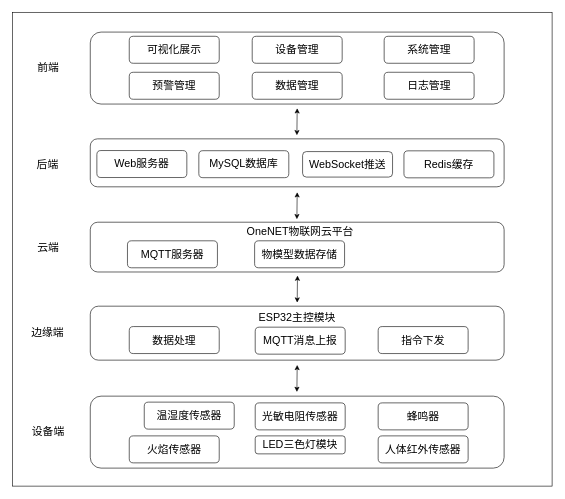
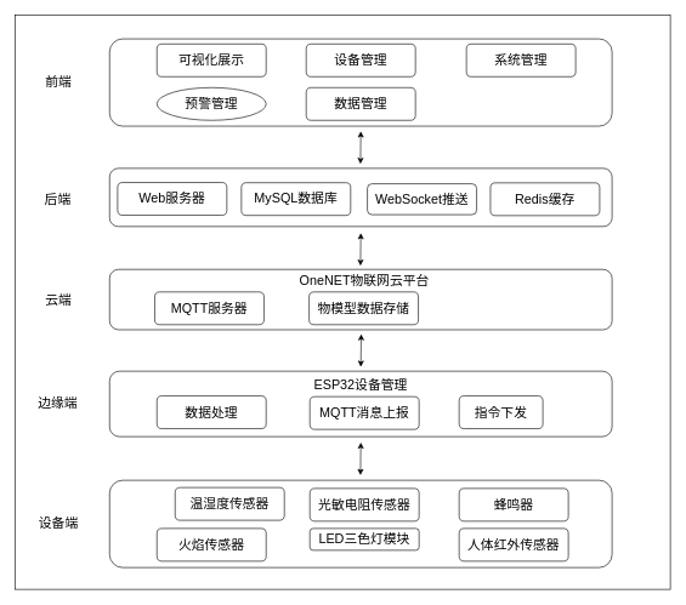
  <mxCell id="0" />
  <mxCell id="1" parent="0" />
  <mxCell id="2" value="" style="rounded=0;whiteSpace=wrap;html=1;" parent="1" vertex="1"><mxGeometry x="20" y="20" width="900" height="790" as="geometry" /></mxCell>
  <mxCell id="3" value="" style="rounded=1;whiteSpace=wrap;html=1;" parent="1" vertex="1"><mxGeometry x="150" y="660" width="690" height="120" as="geometry" /></mxCell>
  <mxCell id="4" value="" style="rounded=1;whiteSpace=wrap;html=1;" parent="1" vertex="1"><mxGeometry x="150" y="510" width="690" height="90" as="geometry" /></mxCell>
  <mxCell id="5" value="" style="rounded=1;whiteSpace=wrap;html=1;" parent="1" vertex="1"><mxGeometry x="150" y="370" width="690" height="83" as="geometry" /></mxCell>
  <mxCell id="6" value="" style="rounded=1;whiteSpace=wrap;html=1;" parent="1" vertex="1"><mxGeometry x="150" y="231" width="690" height="80" as="geometry" /></mxCell>
  <mxCell id="7" value="" style="rounded=1;whiteSpace=wrap;html=1;" parent="1" vertex="1"><mxGeometry x="150" y="53" width="690" height="120" as="geometry" /></mxCell>
  <mxCell id="8" value="&lt;font style=&quot;font-size: 18px;&quot;&gt;设备端&lt;/font&gt;" style="text;html=1;align=center;verticalAlign=middle;whiteSpace=wrap;rounded=0;" parent="1" vertex="1"><mxGeometry x="50" y="705" width="60" height="30" as="geometry" /></mxCell>
  <mxCell id="9" value="&lt;font style=&quot;font-size: 18px;&quot;&gt;边缘端&lt;/font&gt;" style="text;html=1;align=center;verticalAlign=middle;whiteSpace=wrap;rounded=0;" parent="1" vertex="1"><mxGeometry x="49" y="540" width="60" height="30" as="geometry" /></mxCell>
  <mxCell id="10" value="&lt;font style=&quot;font-size: 18px;&quot;&gt;云端&lt;/font&gt;" style="text;html=1;align=center;verticalAlign=middle;whiteSpace=wrap;rounded=0;" parent="1" vertex="1"><mxGeometry x="50" y="396.5" width="60" height="30" as="geometry" /></mxCell>
  <mxCell id="11" value="&lt;font style=&quot;font-size: 18px;&quot;&gt;后端&lt;/font&gt;" style="text;html=1;align=center;verticalAlign=middle;whiteSpace=wrap;rounded=0;" parent="1" vertex="1"><mxGeometry x="49" y="258.5" width="60" height="30" as="geometry" /></mxCell>
  <mxCell id="12" value="&lt;font style=&quot;font-size: 18px;&quot;&gt;前端&lt;/font&gt;" style="text;html=1;align=center;verticalAlign=middle;whiteSpace=wrap;rounded=0;" parent="1" vertex="1"><mxGeometry x="50" y="98" width="60" height="30" as="geometry" /></mxCell>
  <mxCell id="13" value="&lt;font style=&quot;font-size: 18px;&quot; face=&quot;Helvetica&quot;&gt;火焰传感器&lt;/font&gt;" style="rounded=1;whiteSpace=wrap;html=1;" parent="1" vertex="1"><mxGeometry x="215" y="726.25" width="150" height="45" as="geometry" /></mxCell>
  <mxCell id="14" value="&lt;font style=&quot;&quot;&gt;&lt;font style=&quot;font-size: 18px;&quot;&gt;温湿度传感器&lt;/font&gt;&lt;/font&gt;" style="rounded=1;whiteSpace=wrap;html=1;" parent="1" vertex="1"><mxGeometry x="240" y="670" width="150" height="45" as="geometry" /></mxCell>
  <mxCell id="15" value="&lt;font style=&quot;font-size: 18px;&quot; face=&quot;Helvetica&quot;&gt;光敏电阻传感器&lt;/font&gt;" style="rounded=1;whiteSpace=wrap;html=1;" parent="1" vertex="1"><mxGeometry x="425" y="671.25" width="150" height="45" as="geometry" /></mxCell>
  <mxCell id="16" value="&lt;font style=&quot;font-size: 18px;&quot; face=&quot;Helvetica&quot;&gt;蜂鸣器&lt;/font&gt;" style="rounded=1;whiteSpace=wrap;html=1;" parent="1" vertex="1"><mxGeometry x="630" y="671.25" width="150" height="45" as="geometry" /></mxCell>
  <mxCell id="17" value="&lt;font style=&quot;font-size: 18px;&quot; face=&quot;Helvetica&quot;&gt;人体红外传感器&lt;/font&gt;" style="rounded=1;whiteSpace=wrap;html=1;" parent="1" vertex="1"><mxGeometry x="630" y="726.25" width="150" height="45" as="geometry" /></mxCell>
  <mxCell id="18" value="&lt;font style=&quot;font-size: 18px;&quot; face=&quot;Helvetica&quot;&gt;LED三色灯模块&lt;/font&gt;" style="rounded=1;whiteSpace=wrap;html=1;" parent="1" vertex="1"><mxGeometry x="425" y="726.25" width="150" height="30" as="geometry" /></mxCell>
  <mxCell id="19" value="" style="endArrow=classic;startArrow=classic;html=1;rounded=0;" parent="1" edge="1"><mxGeometry width="50" height="50" relative="1" as="geometry"><mxPoint x="494.5" y="653" as="sourcePoint" /><mxPoint x="495" y="608" as="targetPoint" /></mxGeometry></mxCell>
- <mxCell id="20" value="&lt;font style=&quot;font-size: 18px;&quot;&gt;ESP32主控模块&lt;/font&gt;" style="text;html=1;align=center;verticalAlign=middle;whiteSpace=wrap;rounded=0;" parent="1" vertex="1"><mxGeometry x="415" y="514" width="160" height="30" as="geometry" /></mxCell>
+ <mxCell id="20" value="&lt;font style=&quot;font-size: 18px;&quot;&gt;ESP32设备管理&lt;/font&gt;" style="text;html=1;align=center;verticalAlign=middle;whiteSpace=wrap;rounded=0;" parent="1" vertex="1"><mxGeometry x="415" y="514" width="160" height="30" as="geometry" /></mxCell>
  <mxCell id="21" value="&lt;font style=&quot;font-size: 18px;&quot;&gt;数据处理&lt;/font&gt;" style="rounded=1;whiteSpace=wrap;html=1;" parent="1" vertex="1"><mxGeometry x="215" y="544" width="150" height="45" as="geometry" /></mxCell>
- <mxCell id="22" value="&lt;font style=&quot;font-size: 18px;&quot;&gt;指令下发&lt;/font&gt;" style="rounded=1;whiteSpace=wrap;html=1;" parent="1" vertex="1"><mxGeometry x="630" y="544" width="150" height="45" as="geometry" /></mxCell>
+ <mxCell id="22" value="&lt;font style=&quot;font-size: 18px;&quot;&gt;指令下发&lt;/font&gt;" style="rounded=1;whiteSpace=wrap;html=1;" parent="1" vertex="1"><mxGeometry x="630" y="544" width="115" height="45" as="geometry" /></mxCell>
  <mxCell id="23" value="&lt;font style=&quot;font-size: 18px;&quot;&gt;MQTT消息上报&lt;/font&gt;" style="rounded=1;whiteSpace=wrap;html=1;" parent="1" vertex="1"><mxGeometry x="425" y="545" width="150" height="45" as="geometry" /></mxCell>
  <mxCell id="24" value="&lt;font style=&quot;font-size: 18px;&quot;&gt;OneNET物联网云平台&lt;/font&gt;" style="text;html=1;align=center;verticalAlign=middle;whiteSpace=wrap;rounded=0;" parent="1" vertex="1"><mxGeometry x="400" y="370" width="200" height="30" as="geometry" /></mxCell>
  <mxCell id="25" value="&lt;font style=&quot;font-size: 18px;&quot;&gt;MQTT服务器&lt;/font&gt;" style="rounded=1;whiteSpace=wrap;html=1;" parent="1" vertex="1"><mxGeometry x="212" y="401" width="150" height="45" as="geometry" /></mxCell>
  <mxCell id="26" value="&lt;font style=&quot;font-size: 18px;&quot;&gt;物模型数据存储&lt;/font&gt;" style="rounded=1;whiteSpace=wrap;html=1;" parent="1" vertex="1"><mxGeometry x="424" y="401" width="150" height="45" as="geometry" /></mxCell>
  <mxCell id="27" value="&lt;font style=&quot;font-size: 18px;&quot;&gt;Web服务器&lt;/font&gt;" style="rounded=1;whiteSpace=wrap;html=1;" parent="1" vertex="1"><mxGeometry x="161" y="250.5" width="150" height="45" as="geometry" /></mxCell>
  <mxCell id="28" value="&lt;font style=&quot;font-size: 18px;&quot;&gt;MySQL数据库&lt;/font&gt;" style="rounded=1;whiteSpace=wrap;html=1;" parent="1" vertex="1"><mxGeometry x="331" y="250.75" width="150" height="45" as="geometry" /></mxCell>
  <mxCell id="29" value="&lt;font style=&quot;font-size: 18px;&quot;&gt;Redis缓存&lt;/font&gt;" style="rounded=1;whiteSpace=wrap;html=1;" parent="1" vertex="1"><mxGeometry x="673" y="251" width="150" height="45" as="geometry" /></mxCell>
  <mxCell id="30" value="&lt;font style=&quot;font-size: 18px;&quot;&gt;可视化展示&lt;/font&gt;" style="rounded=1;whiteSpace=wrap;html=1;" parent="1" vertex="1"><mxGeometry x="215" width="150" height="45" as="geometry" y="60" /></mxCell>
- <mxCell id="31" value="&lt;font style=&quot;font-size: 18px;&quot;&gt;预警管理&lt;/font&gt;" style="rounded=1;whiteSpace=wrap;html=1;" parent="1" vertex="1"><mxGeometry x="215" y="120" width="150" height="45" as="geometry" /></mxCell>
+ <mxCell id="31" value="&lt;font style=&quot;font-size: 18px;&quot;&gt;预警管理&lt;/font&gt;" style="ellipse;whiteSpace=wrap;html=1;" parent="1" vertex="1"><mxGeometry x="215" y="120" width="150" height="45" as="geometry" /></mxCell>
  <mxCell id="32" value="&lt;font style=&quot;font-size: 18px;&quot;&gt;设备管理&lt;/font&gt;" style="rounded=1;whiteSpace=wrap;html=1;" parent="1" vertex="1"><mxGeometry x="420" width="150" height="45" as="geometry" y="60" /></mxCell>
  <mxCell id="33" value="&lt;font style=&quot;font-size: 18px;&quot;&gt;数据管理&lt;/font&gt;" style="rounded=1;whiteSpace=wrap;html=1;" parent="1" vertex="1"><mxGeometry x="420" y="120" width="150" height="45" as="geometry" /></mxCell>
  <mxCell id="34" value="&lt;font style=&quot;font-size: 18px;&quot;&gt;WebSocket推送&lt;/font&gt;" style="rounded=1;whiteSpace=wrap;html=1;" parent="1" vertex="1"><mxGeometry x="504" y="252.25" width="150" height="42.5" as="geometry" /></mxCell>
  <mxCell id="35" value="&lt;font style=&quot;font-size: 18px;&quot;&gt;系统管理&lt;/font&gt;" style="rounded=1;whiteSpace=wrap;html=1;" parent="1" vertex="1"><mxGeometry x="640" width="150" height="45" as="geometry" y="60" /></mxCell>
- <mxCell id="36" value="&lt;font style=&quot;font-size: 18px;&quot;&gt;日志管理&lt;/font&gt;" style="rounded=1;whiteSpace=wrap;html=1;" parent="1" vertex="1"><mxGeometry x="640" y="120" width="150" height="45" as="geometry" /></mxCell>
  <mxCell id="37" value="" style="endArrow=classic;startArrow=classic;html=1;rounded=0;" parent="1" edge="1"><mxGeometry width="50" height="50" relative="1" as="geometry"><mxPoint x="495" y="504" as="sourcePoint" /><mxPoint x="495.5" y="459" as="targetPoint" /></mxGeometry></mxCell>
  <mxCell id="38" value="" style="endArrow=classic;startArrow=classic;html=1;rounded=0;" parent="1" edge="1"><mxGeometry width="50" height="50" relative="1" as="geometry"><mxPoint x="494.5" y="365" as="sourcePoint" /><mxPoint x="495" y="320" as="targetPoint" /></mxGeometry></mxCell>
  <mxCell id="39" value="" style="endArrow=classic;startArrow=classic;html=1;rounded=0;" parent="1" edge="1"><mxGeometry width="50" height="50" relative="1" as="geometry"><mxPoint x="494.5" y="225" as="sourcePoint" /><mxPoint x="495" y="180" as="targetPoint" /></mxGeometry></mxCell>
